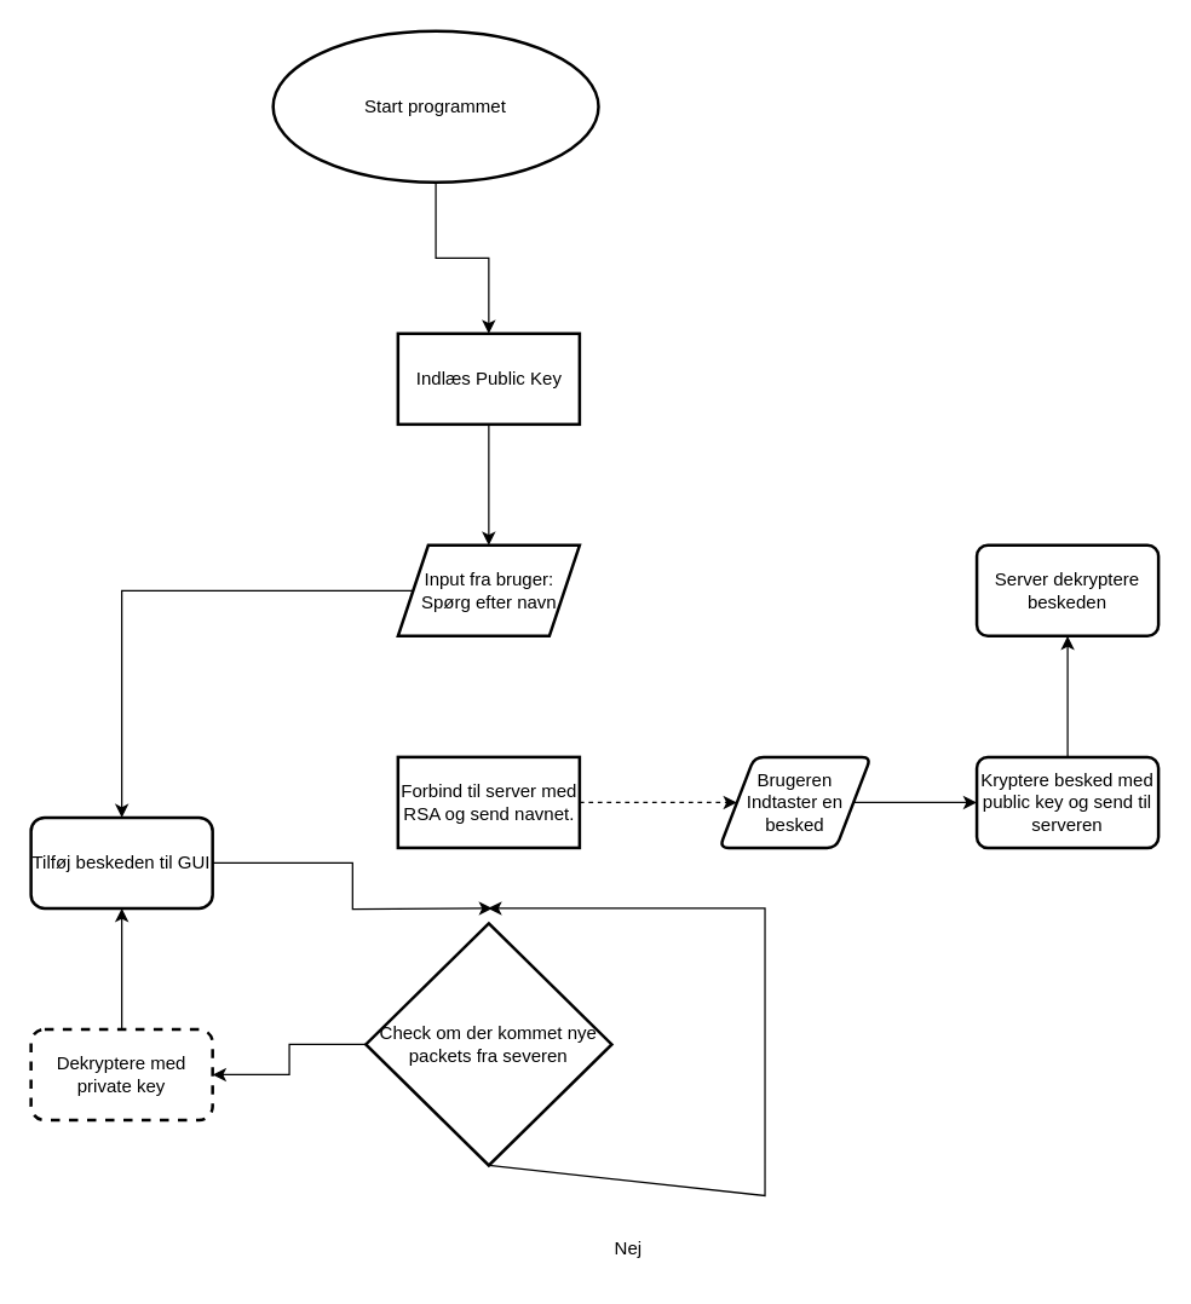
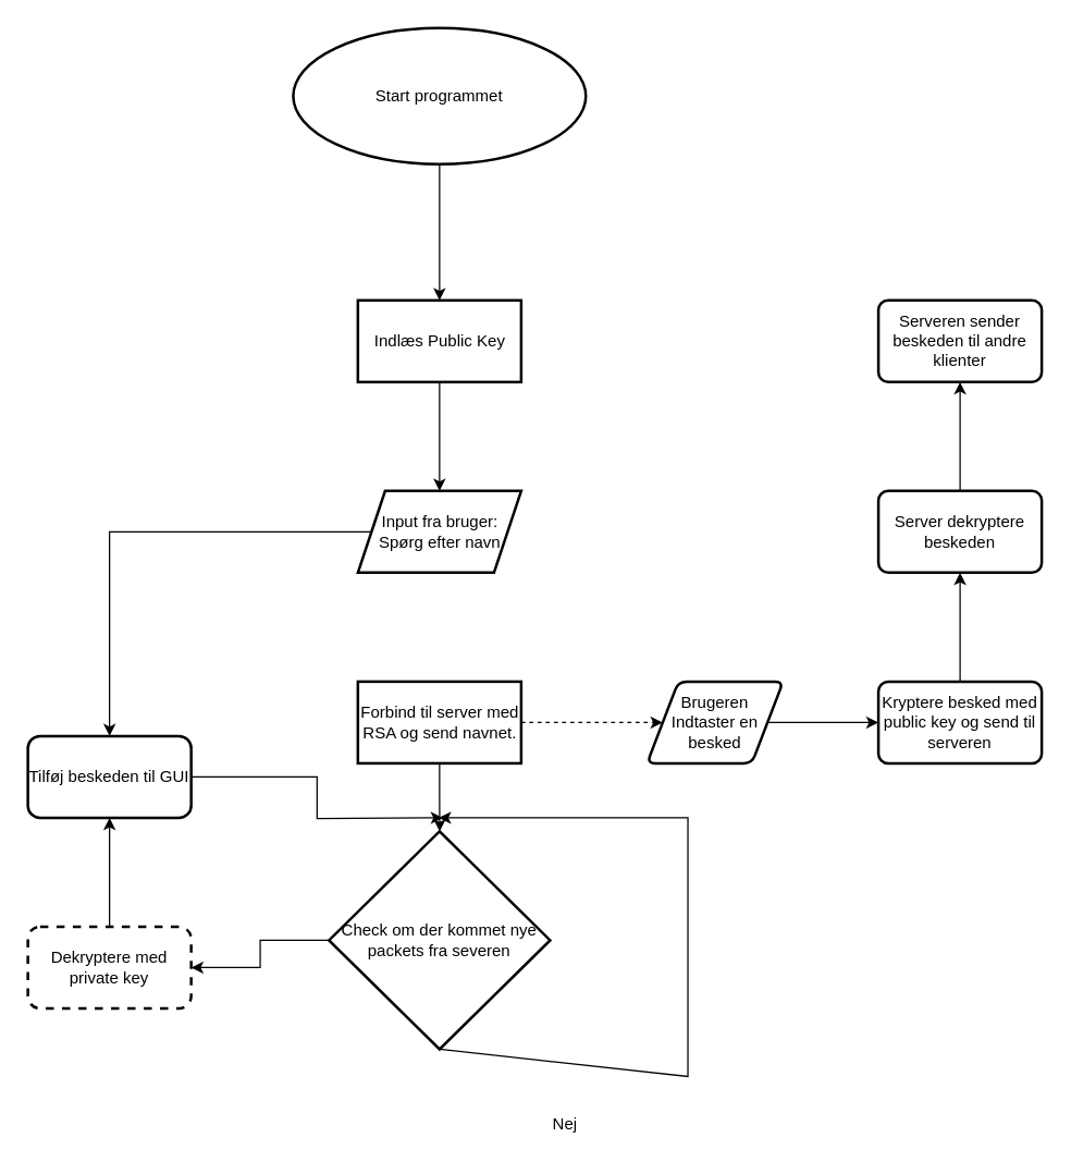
  <mxCell id="0" />
  <mxCell id="1" parent="0" />
  <mxCell id="2" value="" style="edgeStyle=orthogonalEdgeStyle;rounded=0;orthogonalLoop=1;jettySize=auto;html=1;" edge="1" parent="1" source="3" target="5"><mxGeometry relative="1" as="geometry" /></mxCell>
- <mxCell id="3" value="Start programmet" style="strokeWidth=2;html=1;shape=mxgraph.flowchart.start_2;whiteSpace=wrap;" vertex="1" parent="1"><mxGeometry x="180" y="20" width="215" height="100" as="geometry" /></mxCell>
+ <mxCell id="3" value="Start programmet" style="strokeWidth=2;html=1;shape=mxgraph.flowchart.start_2;whiteSpace=wrap;" vertex="1" parent="1"><mxGeometry x="215" y="20" width="215" height="100" as="geometry" /></mxCell>
  <mxCell id="4" value="" style="edgeStyle=orthogonalEdgeStyle;rounded=0;orthogonalLoop=1;jettySize=auto;html=1;" edge="1" parent="1" source="5" target="7"><mxGeometry relative="1" as="geometry" /></mxCell>
  <mxCell id="5" value="Indlæs Public Key" style="whiteSpace=wrap;html=1;strokeWidth=2;" vertex="1" parent="1"><mxGeometry x="262.5" y="220" width="120" height="60" as="geometry" /></mxCell>
  <mxCell id="6" value="" style="edgeStyle=orthogonalEdgeStyle;rounded=0;orthogonalLoop=1;jettySize=auto;html=1;" edge="1" parent="1" source="7" target="25"><mxGeometry relative="1" as="geometry" /></mxCell>
  <mxCell id="7" value="Input fra bruger:&lt;br&gt;Spørg efter navn" style="shape=parallelogram;perimeter=parallelogramPerimeter;whiteSpace=wrap;html=1;fixedSize=1;strokeWidth=2;" vertex="1" parent="1"><mxGeometry x="262.5" y="360" width="120" height="60" as="geometry" /></mxCell>
  <mxCell id="8" value="" style="edgeStyle=orthogonalEdgeStyle;rounded=0;orthogonalLoop=1;jettySize=auto;html=1;dashed=1;" edge="1" parent="1" source="10" target="12"><mxGeometry relative="1" as="geometry" /></mxCell>
+ <mxCell id="9" value="" style="edgeStyle=orthogonalEdgeStyle;rounded=0;orthogonalLoop=1;jettySize=auto;html=1;" edge="1" parent="1" source="10" target="19"><mxGeometry relative="1" as="geometry" /></mxCell>
  <mxCell id="10" value="Forbind til server med RSA og send navnet.&lt;br&gt;" style="whiteSpace=wrap;html=1;strokeWidth=2;" vertex="1" parent="1"><mxGeometry x="262.5" y="500" width="120" height="60" as="geometry" /></mxCell>
  <mxCell id="11" value="" style="edgeStyle=orthogonalEdgeStyle;rounded=0;orthogonalLoop=1;jettySize=auto;html=1;" edge="1" parent="1" source="12" target="14"><mxGeometry relative="1" as="geometry" /></mxCell>
  <mxCell id="12" value="Brugeren Indtaster en besked" style="shape=parallelogram;html=1;strokeWidth=2;perimeter=parallelogramPerimeter;whiteSpace=wrap;rounded=1;arcSize=12;size=0.23;" vertex="1" parent="1"><mxGeometry x="475" y="500" width="100" height="60" as="geometry" /></mxCell>
  <mxCell id="13" value="" style="edgeStyle=orthogonalEdgeStyle;rounded=0;orthogonalLoop=1;jettySize=auto;html=1;" edge="1" parent="1" source="14" target="16"><mxGeometry relative="1" as="geometry" /></mxCell>
  <mxCell id="14" value="Kryptere besked med public key og send til serveren" style="whiteSpace=wrap;html=1;strokeWidth=2;rounded=1;arcSize=12;" vertex="1" parent="1"><mxGeometry x="645" y="500" width="120" height="60" as="geometry" /></mxCell>
+ <mxCell id="15" value="" style="edgeStyle=orthogonalEdgeStyle;rounded=0;orthogonalLoop=1;jettySize=auto;html=1;" edge="1" parent="1" source="16" target="17"><mxGeometry relative="1" as="geometry" /></mxCell>
  <mxCell id="16" value="Server dekryptere beskeden" style="whiteSpace=wrap;html=1;strokeWidth=2;rounded=1;arcSize=12;" vertex="1" parent="1"><mxGeometry x="645" y="360" width="120" height="60" as="geometry" /></mxCell>
+ <mxCell id="17" value="Serveren sender beskeden til andre klienter" style="whiteSpace=wrap;html=1;strokeWidth=2;rounded=1;arcSize=12;" vertex="1" parent="1"><mxGeometry x="645" y="220" width="120" height="60" as="geometry" /></mxCell>
  <mxCell id="18" value="" style="edgeStyle=orthogonalEdgeStyle;rounded=0;orthogonalLoop=1;jettySize=auto;html=1;" edge="1" parent="1" source="19" target="21"><mxGeometry relative="1" as="geometry" /></mxCell>
  <mxCell id="19" value="Check om der kommet nye packets fra severen" style="rhombus;whiteSpace=wrap;html=1;strokeWidth=2;" vertex="1" parent="1"><mxGeometry x="241.25" y="610" width="162.5" height="160" as="geometry" /></mxCell>
  <mxCell id="20" value="" style="edgeStyle=orthogonalEdgeStyle;rounded=0;orthogonalLoop=1;jettySize=auto;html=1;" edge="1" parent="1" source="21" target="25"><mxGeometry relative="1" as="geometry" /></mxCell>
  <mxCell id="21" value="Dekryptere med private key" style="rounded=1;whiteSpace=wrap;html=1;strokeWidth=2;dashed=1;" vertex="1" parent="1"><mxGeometry x="20" y="680" width="120" height="60" as="geometry" /></mxCell>
  <mxCell id="22" value="" style="endArrow=classic;html=1;rounded=0;exitX=0.5;exitY=1;exitDx=0;exitDy=0;" edge="1" parent="1" source="19"><mxGeometry width="50" height="50" relative="1" as="geometry"><mxPoint x="175" y="780" as="sourcePoint" /><mxPoint x="322" y="600" as="targetPoint" /><Array as="points"><mxPoint x="505" y="790" /><mxPoint x="505" y="600" /></Array></mxGeometry></mxCell>
  <mxCell id="23" value="Nej" style="text;html=1;strokeColor=none;fillColor=none;align=center;verticalAlign=middle;whiteSpace=wrap;rounded=0;" vertex="1" parent="1"><mxGeometry x="385" y="810" width="60" height="30" as="geometry" /></mxCell>
  <mxCell id="24" value="" style="edgeStyle=orthogonalEdgeStyle;rounded=0;orthogonalLoop=1;jettySize=auto;html=1;" edge="1" parent="1" source="25"><mxGeometry relative="1" as="geometry"><mxPoint x="325" y="600" as="targetPoint" /></mxGeometry></mxCell>
  <mxCell id="25" value="Tilføj beskeden til GUI" style="whiteSpace=wrap;html=1;rounded=1;strokeWidth=2;" vertex="1" parent="1"><mxGeometry x="20" y="540" width="120" height="60" as="geometry" /></mxCell>
